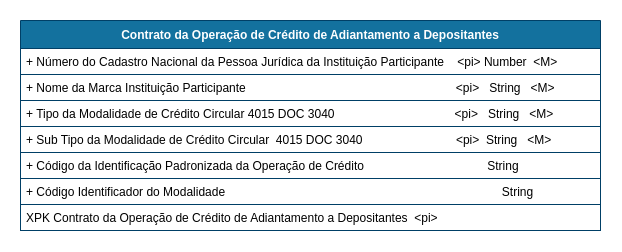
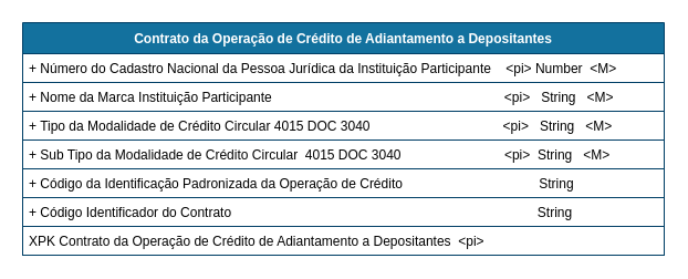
  <mxCell id="0" />
  <mxCell id="1" parent="0" />
  <mxCell id="2" value="Contrato da Operação de Crédito de Adiantamento a Depositantes" style="swimlane;fontStyle=1;childLayout=stackLayout;horizontal=1;startSize=28;horizontalStack=0;resizeParent=1;resizeParentMax=0;resizeLast=0;collapsible=1;marginBottom=0;rounded=0;shadow=0;comic=0;sketch=0;align=center;html=0;autosize=1;fillColor=#13719E;strokeColor=#003F66;fontColor=#FFFFFF;" parent="1" vertex="1"><mxGeometry x="20" y="20" width="580" height="210" as="geometry" /></mxCell>
  <mxCell id="3" value="+ Número do Cadastro Nacional da Pessoa Jurídica da Instituição Participante    &lt;pi&gt; Number  &lt;M&gt;  " style="text;fillColor=none;align=left;verticalAlign=top;spacingLeft=4;spacingRight=4;overflow=hidden;rotatable=0;points=[[0,0.5],[1,0.5]];portConstraint=eastwest;strokeColor=#003F66;" vertex="1" parent="2"><mxGeometry y="28" width="580" height="26" as="geometry" /></mxCell>
  <mxCell id="4" value="+ Nome da Marca Instituição Participante                                                               &lt;pi&gt;   String   &lt;M&gt;    " style="text;fillColor=none;align=left;verticalAlign=top;spacingLeft=4;spacingRight=4;overflow=hidden;rotatable=0;points=[[0,0.5],[1,0.5]];portConstraint=eastwest;strokeColor=#003F66;" vertex="1" parent="2"><mxGeometry y="54" width="580" height="26" as="geometry" /></mxCell>
  <mxCell id="5" value="+ Tipo da Modalidade de Crédito Circular 4015 DOC 3040                                    &lt;pi&gt;   String   &lt;M&gt; " style="text;fillColor=none;align=left;verticalAlign=top;spacingLeft=4;spacingRight=4;overflow=hidden;rotatable=0;points=[[0,0.5],[1,0.5]];portConstraint=eastwest;strokeColor=#003F66;" parent="2" vertex="1"><mxGeometry y="80" width="580" height="26" as="geometry" /></mxCell>
  <mxCell id="6" value="+ Sub Tipo da Modalidade de Crédito Circular  4015 DOC 3040                            &lt;pi&gt;  String   &lt;M&gt; " style="text;fillColor=none;align=left;verticalAlign=top;spacingLeft=4;spacingRight=4;overflow=hidden;rotatable=0;points=[[0,0.5],[1,0.5]];portConstraint=eastwest;strokeColor=#003F66;" parent="2" vertex="1"><mxGeometry y="106" width="580" height="26" as="geometry" /></mxCell>
  <mxCell id="7" value="+ Código da Identificação Padronizada da Operação de Crédito                                     String      " style="text;fillColor=none;align=left;verticalAlign=top;spacingLeft=4;spacingRight=4;overflow=hidden;rotatable=0;points=[[0,0.5],[1,0.5]];portConstraint=eastwest;strokeColor=#003F66;" parent="2" vertex="1"><mxGeometry y="132" width="580" height="26" as="geometry" /></mxCell>
- <mxCell id="8" value="+ Código Identificador do Modalidade                                                                                   String  " style="text;fillColor=none;align=left;verticalAlign=top;spacingLeft=4;spacingRight=4;overflow=hidden;rotatable=0;points=[[0,0.5],[1,0.5]];portConstraint=eastwest;strokeColor=#003F66;" parent="2" vertex="1"><mxGeometry y="158" width="580" height="26" as="geometry" /></mxCell>
+ <mxCell id="8" value="+ Código Identificador do Contrato                                                                                   String  " style="text;fillColor=none;align=left;verticalAlign=top;spacingLeft=4;spacingRight=4;overflow=hidden;rotatable=0;points=[[0,0.5],[1,0.5]];portConstraint=eastwest;strokeColor=#003F66;" parent="2" vertex="1"><mxGeometry y="158" width="580" height="26" as="geometry" /></mxCell>
  <mxCell id="9" value="XPK Contrato da Operação de Crédito de Adiantamento a Depositantes  &lt;pi&gt;" style="text;fillColor=none;align=left;verticalAlign=top;spacingLeft=4;spacingRight=4;overflow=hidden;rotatable=0;points=[[0,0.5],[1,0.5]];portConstraint=eastwest;strokeColor=#003F66;" parent="2" vertex="1"><mxGeometry y="184" width="580" height="26" as="geometry" /></mxCell>
